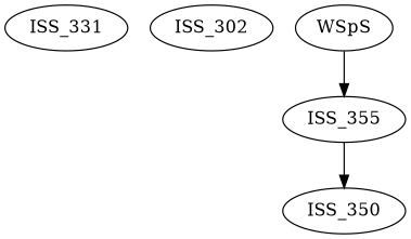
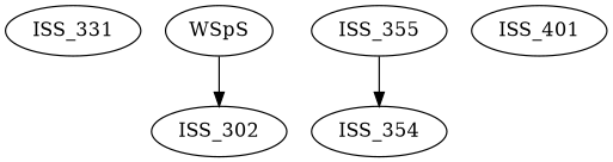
  digraph {
    edge [color=black]
    n1 [label=ISS_331]
    ISS_302
    ISS_355
-   ISS_350
+   ISS_350 [label=ISS_354]
    WSpS
+   ISS_401
    ISS_355 -> ISS_350
-   WSpS -> ISS_355
+   WSpS -> ISS_302
  }
